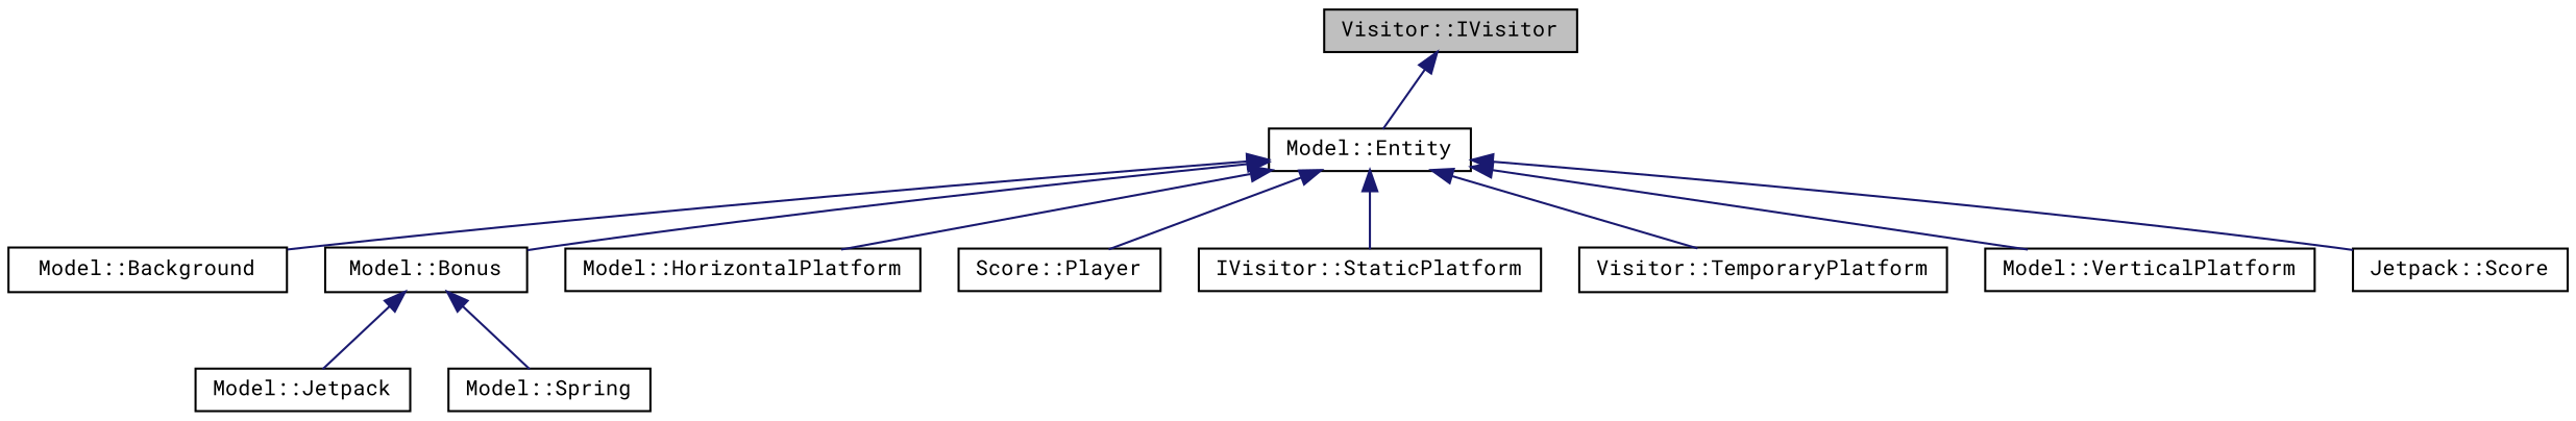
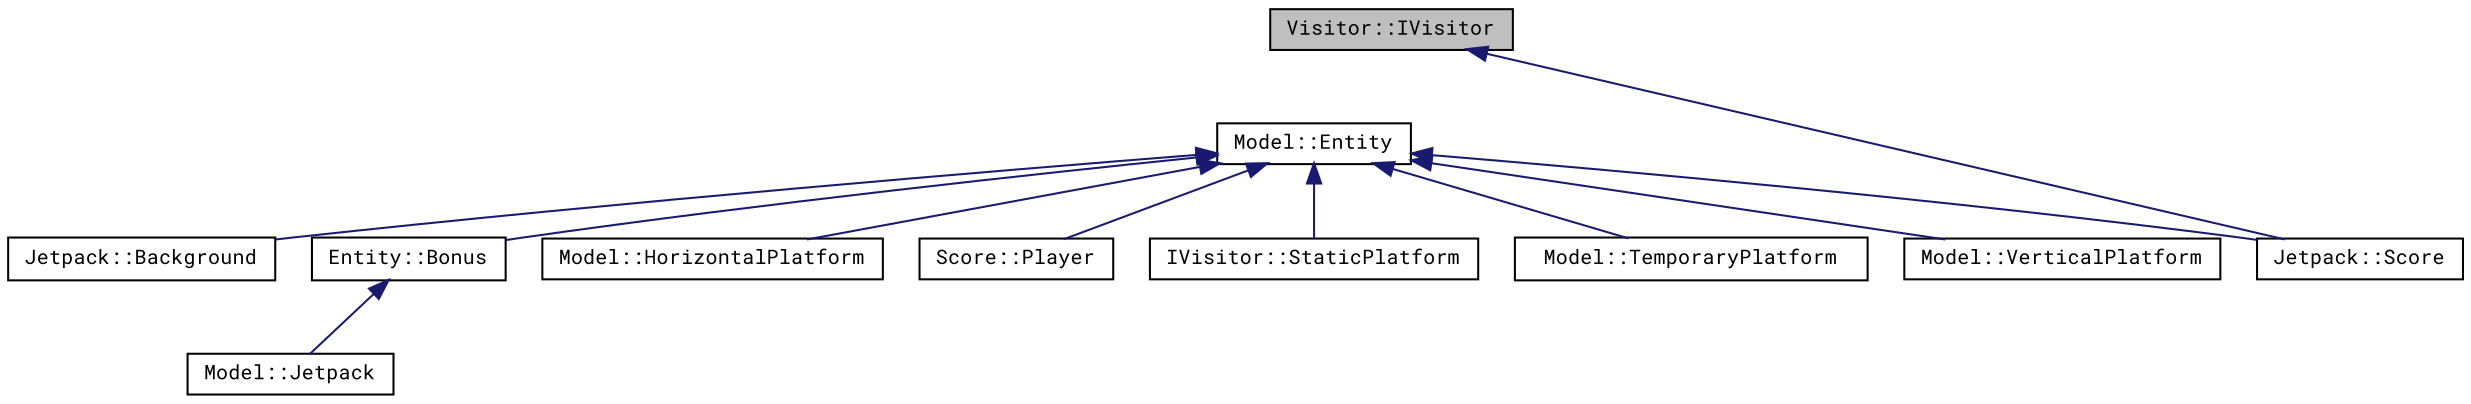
  digraph {
    fontname="Roboto Mono"
    rankdir=TB
    node [color=black fontname="Roboto Mono" fontsize=10 shape=record]
    edge [color=midnightblue dir=back fontname="Roboto Mono" fontsize=10 labelfontname=Helvetica labelfontsize=10 style=solid]
    n1 [fillcolor=grey75 fontcolor=black height=0.2 label="Visitor::IVisitor" style=filled width=0.4]
    n2 [height=0.2 label="Model::Entity" width=0.4]
-   n3 [height=0.2 label="Model::Background" width=0.4]
-   n4 [height=0.2 label="Model::Bonus" width=0.4]
+   n3 [height=0.2 label="Jetpack::Background" width=0.4]
+   n4 [height=0.2 label="Entity::Bonus" width=0.4]
    n5 [height=0.2 label="Model::HorizontalPlatform" width=0.4]
    n6 [height=0.2 label="Score::Player" width=0.4]
    n7 [height=0.2 label="Jetpack::Score" width=0.4]
    n8 [height=0.2 label="IVisitor::StaticPlatform" width=0.4]
-   n9 [height=0.2 label="Visitor::TemporaryPlatform" width=0.4]
+   n9 [height=0.2 label="Model::TemporaryPlatform" width=0.4]
    n10 [height=0.2 label="Model::VerticalPlatform" width=0.4]
    n11 [height=0.2 label="Model::Jetpack" width=0.4]
-   n12 [height=0.2 label="Model::Spring" width=0.4]
-   n1 -> n2
+   n1 -> n7
    n2 -> n3
    n2 -> n4
    n2 -> n5
    n2 -> n6
    n2 -> n7
    n2 -> n8
    n2 -> n9
    n2 -> n10
    n4 -> n11
-   n4 -> n12
  }
